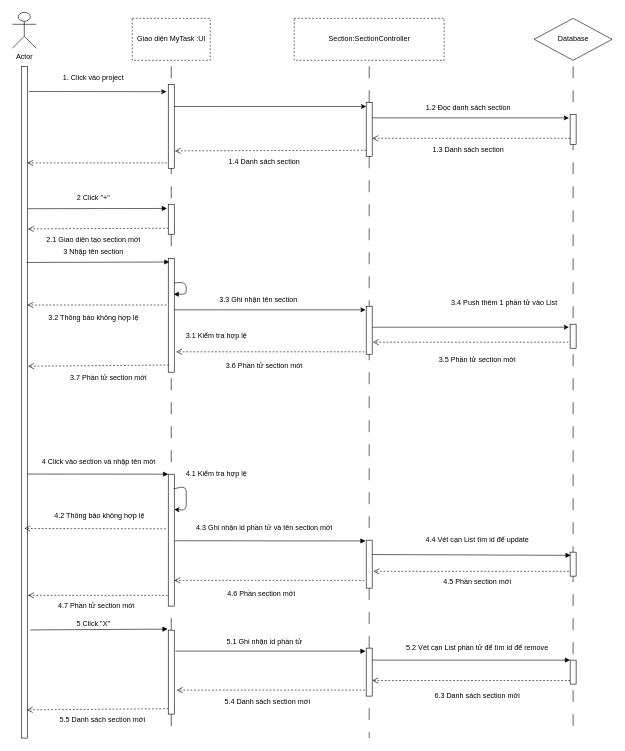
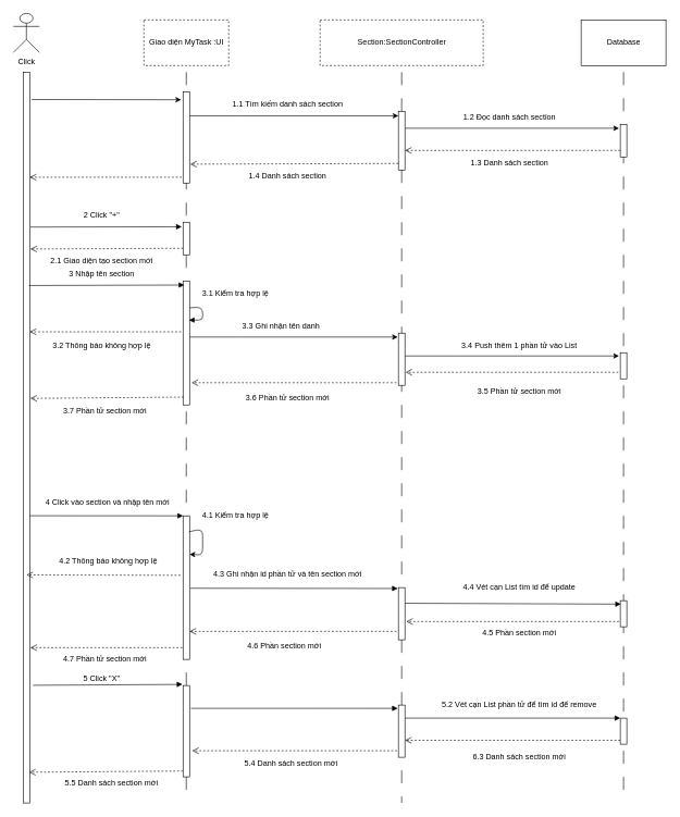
  <mxCell id="0" />
  <mxCell id="1" parent="0" />
- <mxCell id="2" value="Actor" style="shape=umlActor;verticalLabelPosition=bottom;verticalAlign=top;html=1;outlineConnect=0;" parent="1" vertex="1"><mxGeometry x="20" y="20" width="40" height="60" as="geometry" /></mxCell>
+ <mxCell id="2" value="Click" style="shape=umlActor;verticalLabelPosition=bottom;verticalAlign=top;html=1;outlineConnect=0;" parent="1" vertex="1"><mxGeometry x="20" y="20" width="40" height="60" as="geometry" /></mxCell>
  <mxCell id="3" value="" style="html=1;points=[];perimeter=orthogonalPerimeter;" parent="1" vertex="1"><mxGeometry x="35" y="110" width="10" height="1120" as="geometry" /></mxCell>
  <mxCell id="4" value="Giao diện MyTask :UI" style="html=1;dashed=1;" parent="1" vertex="1"><mxGeometry x="220" y="30" width="130" height="70" as="geometry" /></mxCell>
  <mxCell id="5" value="Section:SectionController" style="html=1;dashed=1;" parent="1" vertex="1"><mxGeometry x="490" y="30" width="250" height="70" as="geometry" /></mxCell>
- <mxCell id="6" value="Database" style="rhombus;html=1;" parent="1" vertex="1"><mxGeometry x="890" y="30" width="130" height="70" as="geometry" /></mxCell>
+ <mxCell id="6" value="Database" style="html=1;" parent="1" vertex="1"><mxGeometry x="890" y="30" width="130" height="70" as="geometry" /></mxCell>
  <mxCell id="7" value="" style="endArrow=classic;html=1;entryX=-0.3;entryY=0.088;entryDx=0;entryDy=0;entryPerimeter=0;" parent="1" target="10" edge="1"><mxGeometry width="50" height="50" relative="1" as="geometry"><mxPoint x="48" y="152" as="sourcePoint" /><mxPoint x="280" y="137" as="targetPoint" /><Array as="points" /></mxGeometry></mxCell>
  <mxCell id="8" value="" style="line;strokeWidth=1;direction=south;html=1;dashed=1;dashPattern=20 20;" parent="1" vertex="1"><mxGeometry x="280" y="110" width="10" height="1120" as="geometry" /></mxCell>
  <mxCell id="9" style="edgeStyle=orthogonalEdgeStyle;rounded=0;orthogonalLoop=1;jettySize=auto;html=1;entryX=0;entryY=0.078;entryDx=0;entryDy=0;entryPerimeter=0;" parent="1" source="10" target="13" edge="1"><mxGeometry relative="1" as="geometry"><Array as="points"><mxPoint x="370" y="177" /><mxPoint x="370" y="177" /></Array></mxGeometry></mxCell>
  <mxCell id="10" value="" style="html=1;points=[];perimeter=orthogonalPerimeter;" parent="1" vertex="1"><mxGeometry x="280" y="140" width="10" height="140" as="geometry" /></mxCell>
- <mxCell id="11" value="1. Click vào project" style="text;html=1;align=center;verticalAlign=middle;resizable=0;points=[];autosize=1;" parent="1" vertex="1"><mxGeometry x="95" y="120" width="120" height="20" as="geometry" /></mxCell>
  <mxCell id="12" style="edgeStyle=orthogonalEdgeStyle;rounded=0;orthogonalLoop=1;jettySize=auto;html=1;entryX=-0.2;entryY=0.12;entryDx=0;entryDy=0;entryPerimeter=0;" parent="1" source="13" target="17" edge="1"><mxGeometry relative="1" as="geometry"><Array as="points"><mxPoint x="710" y="196" /><mxPoint x="710" y="196" /></Array></mxGeometry></mxCell>
  <mxCell id="13" value="" style="html=1;points=[];perimeter=orthogonalPerimeter;" parent="1" vertex="1"><mxGeometry x="610" y="170" width="10" height="90" as="geometry" /></mxCell>
+ <mxCell id="14" value="1.1 Tìm kiếm danh sách section" style="text;html=1;align=center;verticalAlign=middle;resizable=0;points=[];autosize=1;" parent="1" vertex="1"><mxGeometry x="345" y="150" width="190" height="20" as="geometry" /></mxCell>
  <mxCell id="15" value="" style="line;strokeWidth=1;direction=south;html=1;dashed=1;dashPattern=20 20;" parent="1" vertex="1"><mxGeometry x="610" y="110" width="10" height="60" as="geometry" /></mxCell>
  <mxCell id="16" value="" style="line;strokeWidth=1;direction=south;html=1;dashed=1;dashPattern=20 20;" parent="1" vertex="1"><mxGeometry x="950" y="110" width="10" height="1120" as="geometry" /></mxCell>
  <mxCell id="17" value="" style="html=1;points=[];perimeter=orthogonalPerimeter;" parent="1" vertex="1"><mxGeometry x="950" y="190" width="10" height="50" as="geometry" /></mxCell>
  <mxCell id="18" value="1.2 Đọc danh sách section" style="text;html=1;align=center;verticalAlign=middle;resizable=0;points=[];autosize=1;" parent="1" vertex="1"><mxGeometry x="700" y="170" width="160" height="20" as="geometry" /></mxCell>
  <mxCell id="19" value="1.3 Danh sách section" style="text;html=1;align=center;verticalAlign=middle;resizable=0;points=[];autosize=1;" parent="1" vertex="1"><mxGeometry x="715" y="240" width="130" height="20" as="geometry" /></mxCell>
  <mxCell id="20" value="1.4 Danh sách section" style="text;html=1;align=center;verticalAlign=middle;resizable=0;points=[];autosize=1;" parent="1" vertex="1"><mxGeometry x="375" y="260" width="130" height="20" as="geometry" /></mxCell>
  <mxCell id="21" value="" style="html=1;verticalAlign=bottom;endArrow=open;dashed=1;endSize=8;exitX=0;exitY=0.8;exitDx=0;exitDy=0;exitPerimeter=0;entryX=1;entryY=0.667;entryDx=0;entryDy=0;entryPerimeter=0;" parent="1" source="17" target="13" edge="1"><mxGeometry relative="1" as="geometry"><mxPoint x="710" y="210" as="sourcePoint" /><mxPoint x="630" y="210" as="targetPoint" /></mxGeometry></mxCell>
  <mxCell id="22" value="" style="html=1;verticalAlign=bottom;endArrow=open;dashed=1;endSize=8;exitX=0;exitY=0.889;exitDx=0;exitDy=0;exitPerimeter=0;entryX=1.1;entryY=0.793;entryDx=0;entryDy=0;entryPerimeter=0;" parent="1" source="13" target="10" edge="1"><mxGeometry relative="1" as="geometry"><mxPoint x="420" y="210" as="sourcePoint" /><mxPoint x="340" y="210" as="targetPoint" /></mxGeometry></mxCell>
  <mxCell id="23" value="" style="html=1;verticalAlign=bottom;endArrow=open;dashed=1;endSize=8;exitX=-0.2;exitY=0.936;exitDx=0;exitDy=0;exitPerimeter=0;" parent="1" source="10" target="3" edge="1"><mxGeometry relative="1" as="geometry"><mxPoint x="420" y="210" as="sourcePoint" /><mxPoint x="340" y="210" as="targetPoint" /></mxGeometry></mxCell>
  <mxCell id="24" value="" style="html=1;verticalAlign=bottom;endArrow=block;entryX=-0.2;entryY=0.14;entryDx=0;entryDy=0;entryPerimeter=0;exitX=1.1;exitY=0.212;exitDx=0;exitDy=0;exitPerimeter=0;" parent="1" source="3" target="25" edge="1"><mxGeometry width="80" relative="1" as="geometry"><mxPoint x="46" y="390" as="sourcePoint" /><mxPoint x="230" y="351" as="targetPoint" /></mxGeometry></mxCell>
  <mxCell id="25" value="" style="html=1;points=[];perimeter=orthogonalPerimeter;" parent="1" vertex="1"><mxGeometry x="280" y="340" width="10" height="50" as="geometry" /></mxCell>
  <mxCell id="26" value="2 Click &quot;+&quot;" style="text;html=1;align=center;verticalAlign=middle;resizable=0;points=[];autosize=1;" parent="1" vertex="1"><mxGeometry x="120" y="320" width="70" height="20" as="geometry" /></mxCell>
  <mxCell id="27" value="" style="line;strokeWidth=1;direction=south;html=1;dashed=1;dashPattern=20 20;" parent="1" vertex="1"><mxGeometry x="610" y="260" width="10" height="970" as="geometry" /></mxCell>
  <mxCell id="28" style="edgeStyle=orthogonalEdgeStyle;rounded=0;orthogonalLoop=1;jettySize=auto;html=1;entryX=-0.1;entryY=0.075;entryDx=0;entryDy=0;entryPerimeter=0;" parent="1" source="29" target="35" edge="1"><mxGeometry relative="1" as="geometry"><Array as="points"><mxPoint x="370" y="516" /><mxPoint x="370" y="516" /></Array></mxGeometry></mxCell>
  <mxCell id="29" value="" style="html=1;points=[];perimeter=orthogonalPerimeter;" parent="1" vertex="1"><mxGeometry x="280" y="430" width="10" height="190" as="geometry" /></mxCell>
  <mxCell id="30" value="" style="html=1;verticalAlign=bottom;endArrow=open;dashed=1;endSize=8;exitX=0;exitY=0.8;exitDx=0;exitDy=0;exitPerimeter=0;entryX=1.1;entryY=0.242;entryDx=0;entryDy=0;entryPerimeter=0;" parent="1" source="25" target="3" edge="1"><mxGeometry relative="1" as="geometry"><mxPoint x="300" y="290" as="sourcePoint" /><mxPoint x="50" y="380" as="targetPoint" /></mxGeometry></mxCell>
  <mxCell id="31" value="2.1 Giao diện tạo section mới" style="text;html=1;align=center;verticalAlign=middle;resizable=0;points=[];autosize=1;" parent="1" vertex="1"><mxGeometry x="70" y="390" width="170" height="20" as="geometry" /></mxCell>
  <mxCell id="32" value="" style="html=1;verticalAlign=bottom;endArrow=block;entryX=0.2;entryY=0.033;entryDx=0;entryDy=0;entryPerimeter=0;exitX=0.9;exitY=0.292;exitDx=0;exitDy=0;exitPerimeter=0;" parent="1" source="3" target="29" edge="1"><mxGeometry width="80" relative="1" as="geometry"><mxPoint x="45" y="432" as="sourcePoint" /><mxPoint x="370" y="380" as="targetPoint" /></mxGeometry></mxCell>
  <mxCell id="33" value="3 Nhập tên section" style="text;html=1;align=center;verticalAlign=middle;resizable=0;points=[];autosize=1;" parent="1" vertex="1"><mxGeometry x="95" y="410" width="120" height="20" as="geometry" /></mxCell>
  <mxCell id="34" style="edgeStyle=orthogonalEdgeStyle;rounded=0;orthogonalLoop=1;jettySize=auto;html=1;entryX=-0.2;entryY=0.125;entryDx=0;entryDy=0;entryPerimeter=0;" parent="1" source="35" target="41" edge="1"><mxGeometry relative="1" as="geometry"><Array as="points"><mxPoint x="700" y="545" /><mxPoint x="700" y="545" /></Array></mxGeometry></mxCell>
  <mxCell id="35" value="" style="html=1;points=[];perimeter=orthogonalPerimeter;" parent="1" vertex="1"><mxGeometry x="610" y="510" width="10" height="80" as="geometry" /></mxCell>
- <mxCell id="36" value="3.1 Kiểm tra hợp lệ" style="text;html=1;align=center;verticalAlign=middle;resizable=0;points=[];autosize=1;" parent="1" vertex="1"><mxGeometry x="300" y="550" width="120" height="20" as="geometry" /></mxCell>
+ <mxCell id="36" value="3.1 Kiểm tra hợp lệ" style="text;html=1;align=center;verticalAlign=middle;resizable=0;points=[];autosize=1;" parent="1" vertex="1"><mxGeometry x="300" y="440" width="120" height="20" as="geometry" /></mxCell>
  <mxCell id="37" value="" style="html=1;verticalAlign=bottom;endArrow=block;exitX=1;exitY=0.217;exitDx=0;exitDy=0;exitPerimeter=0;" parent="1" source="29" edge="1"><mxGeometry width="80" relative="1" as="geometry"><mxPoint x="500" y="450" as="sourcePoint" /><mxPoint x="289" y="490" as="targetPoint" /><Array as="points"><mxPoint x="310" y="470" /><mxPoint x="310" y="490" /></Array></mxGeometry></mxCell>
  <mxCell id="38" value="" style="html=1;verticalAlign=bottom;endArrow=open;dashed=1;endSize=8;" parent="1" target="3" edge="1"><mxGeometry relative="1" as="geometry"><mxPoint x="277" y="508" as="sourcePoint" /><mxPoint x="390" y="520" as="targetPoint" /></mxGeometry></mxCell>
  <mxCell id="39" value="3.2 Thông báo không hợp lệ" style="text;html=1;align=center;verticalAlign=middle;resizable=0;points=[];autosize=1;" parent="1" vertex="1"><mxGeometry x="70" y="520" width="170" height="20" as="geometry" /></mxCell>
- <mxCell id="40" value="3.3 Ghi nhận tên section" style="text;html=1;align=center;verticalAlign=middle;resizable=0;points=[];autosize=1;" parent="1" vertex="1"><mxGeometry x="355" y="490" width="150" height="20" as="geometry" /></mxCell>
+ <mxCell id="40" value="3.3 Ghi nhận tên danh" style="text;html=1;align=center;verticalAlign=middle;resizable=0;points=[];autosize=1;" parent="1" vertex="1"><mxGeometry x="355" y="490" width="150" height="20" as="geometry" /></mxCell>
  <mxCell id="41" value="" style="html=1;points=[];perimeter=orthogonalPerimeter;" parent="1" vertex="1"><mxGeometry x="950" y="540" width="10" height="40" as="geometry" /></mxCell>
- <mxCell id="42" value="3.4 Push thêm 1 phần tử vào List" style="text;html=1;align=center;verticalAlign=middle;resizable=0;points=[];autosize=1;" parent="1" vertex="1"><mxGeometry x="745" y="495" width="190" height="20" as="geometry" /></mxCell>
+ <mxCell id="42" value="3.4 Push thêm 1 phần tử vào List" style="text;html=1;align=center;verticalAlign=middle;resizable=0;points=[];autosize=1;" parent="1" vertex="1"><mxGeometry x="700" y="520" width="190" height="20" as="geometry" /></mxCell>
  <mxCell id="43" value="" style="html=1;verticalAlign=bottom;endArrow=open;dashed=1;endSize=8;exitX=0.1;exitY=0.937;exitDx=0;exitDy=0;exitPerimeter=0;" parent="1" source="29" edge="1"><mxGeometry relative="1" as="geometry"><mxPoint x="279" y="600" as="sourcePoint" /><mxPoint x="46" y="610" as="targetPoint" /></mxGeometry></mxCell>
  <mxCell id="44" value="" style="html=1;verticalAlign=bottom;endArrow=block;exitX=1;exitY=0.607;exitDx=0;exitDy=0;exitPerimeter=0;" parent="1" source="3" target="45" edge="1"><mxGeometry width="80" relative="1" as="geometry"><mxPoint x="140" y="700" as="sourcePoint" /><mxPoint x="210" y="790" as="targetPoint" /></mxGeometry></mxCell>
  <mxCell id="45" value="" style="html=1;points=[];perimeter=orthogonalPerimeter;" parent="1" vertex="1"><mxGeometry x="280" y="790" width="10" height="220" as="geometry" /></mxCell>
  <mxCell id="46" value="4 Click vào section và nhập tên mới" style="text;html=1;align=center;verticalAlign=middle;resizable=0;points=[];autosize=1;" parent="1" vertex="1"><mxGeometry x="64" y="760" width="200" height="20" as="geometry" /></mxCell>
  <mxCell id="47" value="" style="endArrow=classic;html=1;exitX=0.9;exitY=0.111;exitDx=0;exitDy=0;exitPerimeter=0;entryX=1;entryY=0.268;entryDx=0;entryDy=0;entryPerimeter=0;" parent="1" source="45" target="45" edge="1"><mxGeometry width="50" height="50" relative="1" as="geometry"><mxPoint x="160" y="860" as="sourcePoint" /><mxPoint x="210" y="810" as="targetPoint" /><Array as="points"><mxPoint x="310" y="810" /><mxPoint x="310" y="850" /></Array></mxGeometry></mxCell>
  <mxCell id="48" value="4.1 Kiểm tra hợp lệ" style="text;html=1;align=center;verticalAlign=middle;resizable=0;points=[];autosize=1;" parent="1" vertex="1"><mxGeometry x="300" y="780" width="120" height="20" as="geometry" /></mxCell>
  <mxCell id="49" value="" style="html=1;verticalAlign=bottom;endArrow=open;dashed=1;endSize=8;exitX=-0.4;exitY=0.414;exitDx=0;exitDy=0;exitPerimeter=0;entryX=0.5;entryY=0.688;entryDx=0;entryDy=0;entryPerimeter=0;" parent="1" source="45" target="3" edge="1"><mxGeometry relative="1" as="geometry"><mxPoint x="220" y="840" as="sourcePoint" /><mxPoint x="140" y="840" as="targetPoint" /></mxGeometry></mxCell>
  <mxCell id="50" value="4.2 Thông báo không hợp lệ" style="text;html=1;align=center;verticalAlign=middle;resizable=0;points=[];autosize=1;" parent="1" vertex="1"><mxGeometry x="80" y="850" width="170" height="20" as="geometry" /></mxCell>
  <mxCell id="51" value="" style="html=1;verticalAlign=bottom;endArrow=block;entryX=-0.1;entryY=0.017;entryDx=0;entryDy=0;entryPerimeter=0;" parent="1" target="53" edge="1"><mxGeometry width="80" relative="1" as="geometry"><mxPoint x="291" y="901" as="sourcePoint" /><mxPoint x="540" y="910" as="targetPoint" /></mxGeometry></mxCell>
  <mxCell id="52" value="4.3 Ghi nhận id phần tử và  tên section mới" style="text;html=1;align=center;verticalAlign=middle;resizable=0;points=[];autosize=1;" parent="1" vertex="1"><mxGeometry x="320" y="870" width="240" height="20" as="geometry" /></mxCell>
  <mxCell id="53" value="" style="html=1;points=[];perimeter=orthogonalPerimeter;" parent="1" vertex="1"><mxGeometry x="610" y="900" width="10" height="80" as="geometry" /></mxCell>
  <mxCell id="54" value="" style="html=1;points=[];perimeter=orthogonalPerimeter;" parent="1" vertex="1"><mxGeometry x="950" y="920" width="10" height="40" as="geometry" /></mxCell>
  <mxCell id="55" value="" style="html=1;verticalAlign=bottom;endArrow=block;entryX=0.1;entryY=0.133;entryDx=0;entryDy=0;entryPerimeter=0;" parent="1" target="54" edge="1"><mxGeometry width="80" relative="1" as="geometry"><mxPoint x="620" y="924" as="sourcePoint" /><mxPoint x="650" y="920" as="targetPoint" /></mxGeometry></mxCell>
  <mxCell id="56" value="4.4 Vét cạn List tìm id để update" style="text;html=1;align=center;verticalAlign=middle;resizable=0;points=[];autosize=1;" parent="1" vertex="1"><mxGeometry x="700" y="890" width="190" height="20" as="geometry" /></mxCell>
  <mxCell id="57" value="" style="html=1;verticalAlign=bottom;endArrow=open;dashed=1;endSize=8;" parent="1" edge="1"><mxGeometry relative="1" as="geometry"><mxPoint x="279" y="992" as="sourcePoint" /><mxPoint x="46" y="992" as="targetPoint" /></mxGeometry></mxCell>
  <mxCell id="58" value="4.7 Phần tử section mới" style="text;html=1;align=center;verticalAlign=middle;resizable=0;points=[];autosize=1;" parent="1" vertex="1"><mxGeometry x="90" y="1000" width="140" height="20" as="geometry" /></mxCell>
  <mxCell id="59" value="" style="html=1;verticalAlign=bottom;endArrow=block;exitX=1.5;exitY=0.839;exitDx=0;exitDy=0;exitPerimeter=0;entryX=-0.1;entryY=-0.012;entryDx=0;entryDy=0;entryPerimeter=0;" parent="1" source="3" target="61" edge="1"><mxGeometry width="80" relative="1" as="geometry"><mxPoint x="180" y="1050" as="sourcePoint" /><mxPoint x="220" y="1050" as="targetPoint" /></mxGeometry></mxCell>
  <mxCell id="60" value="5 Click &quot;X&quot;" style="text;html=1;align=center;verticalAlign=middle;resizable=0;points=[];autosize=1;" parent="1" vertex="1"><mxGeometry x="120" y="1030" width="70" height="20" as="geometry" /></mxCell>
  <mxCell id="61" value="" style="html=1;points=[];perimeter=orthogonalPerimeter;" parent="1" vertex="1"><mxGeometry x="280" y="1050" width="10" height="140" as="geometry" /></mxCell>
  <mxCell id="62" value="" style="html=1;verticalAlign=bottom;endArrow=open;dashed=1;endSize=8;exitX=-0.3;exitY=0.75;exitDx=0;exitDy=0;exitPerimeter=0;" parent="1" source="41" edge="1"><mxGeometry relative="1" as="geometry"><mxPoint x="730" y="600" as="sourcePoint" /><mxPoint x="621" y="570" as="targetPoint" /></mxGeometry></mxCell>
  <mxCell id="63" value="3.5 Phần tử section mới" style="text;html=1;align=center;verticalAlign=middle;resizable=0;points=[];autosize=1;" parent="1" vertex="1"><mxGeometry x="725" y="590" width="140" height="20" as="geometry" /></mxCell>
  <mxCell id="64" value="" style="html=1;verticalAlign=bottom;endArrow=open;dashed=1;endSize=8;exitX=-0.3;exitY=0.95;exitDx=0;exitDy=0;exitPerimeter=0;" parent="1" source="35" edge="1"><mxGeometry relative="1" as="geometry"><mxPoint x="460" y="600" as="sourcePoint" /><mxPoint x="293" y="586" as="targetPoint" /></mxGeometry></mxCell>
  <mxCell id="65" value="3.6 Phần tử section mới" style="text;html=1;align=center;verticalAlign=middle;resizable=0;points=[];autosize=1;" parent="1" vertex="1"><mxGeometry x="370" y="600" width="140" height="20" as="geometry" /></mxCell>
- <mxCell id="66" value="3.7 Phần tử section mới" style="text;html=1;align=center;verticalAlign=middle;resizable=0;points=[];autosize=1;" parent="1" vertex="1"><mxGeometry x="110" y="620" width="140" height="20" as="geometry" /></mxCell>
+ <mxCell id="66" value="3.7 Phần tử section mới" style="text;html=1;align=center;verticalAlign=middle;resizable=0;points=[];autosize=1;" parent="1" vertex="1"><mxGeometry x="90" y="620" width="140" height="20" as="geometry" /></mxCell>
  <mxCell id="67" value="" style="html=1;verticalAlign=bottom;endArrow=open;dashed=1;endSize=8;" parent="1" edge="1"><mxGeometry relative="1" as="geometry"><mxPoint x="948" y="952" as="sourcePoint" /><mxPoint x="622" y="952" as="targetPoint" /><Array as="points" /></mxGeometry></mxCell>
  <mxCell id="68" value="4.5 Phần section mới" style="text;html=1;align=center;verticalAlign=middle;resizable=0;points=[];autosize=1;" parent="1" vertex="1"><mxGeometry x="730" y="960" width="130" height="20" as="geometry" /></mxCell>
  <mxCell id="69" value="" style="html=1;verticalAlign=bottom;endArrow=open;dashed=1;endSize=8;exitX=-0.3;exitY=0.838;exitDx=0;exitDy=0;exitPerimeter=0;entryX=1;entryY=0.805;entryDx=0;entryDy=0;entryPerimeter=0;" parent="1" source="53" target="45" edge="1"><mxGeometry relative="1" as="geometry"><mxPoint x="510" y="920" as="sourcePoint" /><mxPoint x="430" y="920" as="targetPoint" /></mxGeometry></mxCell>
  <mxCell id="70" value="4.6 Phần section mới" style="text;html=1;align=center;verticalAlign=middle;resizable=0;points=[];autosize=1;" parent="1" vertex="1"><mxGeometry x="370" y="980" width="130" height="20" as="geometry" /></mxCell>
  <mxCell id="71" value="" style="html=1;verticalAlign=bottom;endArrow=block;entryX=-0.1;entryY=0.063;entryDx=0;entryDy=0;entryPerimeter=0;" parent="1" target="73" edge="1"><mxGeometry width="80" relative="1" as="geometry"><mxPoint x="292" y="1085" as="sourcePoint" /><mxPoint x="470" y="1079" as="targetPoint" /></mxGeometry></mxCell>
- <mxCell id="72" value="5.1 Ghi nhận id phần tử" style="text;html=1;align=center;verticalAlign=middle;resizable=0;points=[];autosize=1;" parent="1" vertex="1"><mxGeometry x="370" y="1060" width="140" height="20" as="geometry" /></mxCell>
  <mxCell id="73" value="" style="html=1;points=[];perimeter=orthogonalPerimeter;" parent="1" vertex="1"><mxGeometry x="610" y="1080" width="10" height="80" as="geometry" /></mxCell>
  <mxCell id="74" value="" style="html=1;verticalAlign=bottom;endArrow=block;exitX=1;exitY=0.25;exitDx=0;exitDy=0;exitPerimeter=0;" parent="1" source="73" target="75" edge="1"><mxGeometry width="80" relative="1" as="geometry"><mxPoint x="550" y="1200" as="sourcePoint" /><mxPoint x="790" y="1100" as="targetPoint" /></mxGeometry></mxCell>
  <mxCell id="75" value="" style="html=1;points=[];perimeter=orthogonalPerimeter;" parent="1" vertex="1"><mxGeometry x="950" y="1100" width="10" height="40" as="geometry" /></mxCell>
  <mxCell id="76" value="5.2 Vét cạn List phần tử để tìm id để remove" style="text;html=1;align=center;verticalAlign=middle;resizable=0;points=[];autosize=1;" parent="1" vertex="1"><mxGeometry x="670" y="1070" width="250" height="20" as="geometry" /></mxCell>
  <mxCell id="77" value="" style="html=1;verticalAlign=bottom;endArrow=open;dashed=1;endSize=8;entryX=1;entryY=0.675;entryDx=0;entryDy=0;entryPerimeter=0;" parent="1" target="73" edge="1"><mxGeometry relative="1" as="geometry"><mxPoint x="950" y="1134" as="sourcePoint" /><mxPoint x="619" y="1129" as="targetPoint" /></mxGeometry></mxCell>
  <mxCell id="78" value="6.3 Danh sách section mới" style="text;html=1;align=center;verticalAlign=middle;resizable=0;points=[];autosize=1;" parent="1" vertex="1"><mxGeometry x="715" y="1150" width="160" height="20" as="geometry" /></mxCell>
  <mxCell id="79" value="" style="html=1;verticalAlign=bottom;endArrow=open;dashed=1;endSize=8;exitX=-0.2;exitY=0.875;exitDx=0;exitDy=0;exitPerimeter=0;" parent="1" source="73" edge="1"><mxGeometry relative="1" as="geometry"><mxPoint x="490" y="1140" as="sourcePoint" /><mxPoint x="294" y="1150" as="targetPoint" /></mxGeometry></mxCell>
  <mxCell id="80" value="5.4 Danh sách section mới" style="text;html=1;align=center;verticalAlign=middle;resizable=0;points=[];autosize=1;" parent="1" vertex="1"><mxGeometry x="365" y="1160" width="160" height="20" as="geometry" /></mxCell>
  <mxCell id="81" value="" style="html=1;verticalAlign=bottom;endArrow=open;dashed=1;endSize=8;entryX=0.9;entryY=0.958;entryDx=0;entryDy=0;entryPerimeter=0;exitX=0;exitY=0.936;exitDx=0;exitDy=0;exitPerimeter=0;" parent="1" source="61" target="3" edge="1"><mxGeometry relative="1" as="geometry"><mxPoint x="320" y="1140" as="sourcePoint" /><mxPoint x="240" y="1140" as="targetPoint" /></mxGeometry></mxCell>
  <mxCell id="82" value="5.5 Danh sách section mới" style="text;html=1;align=center;verticalAlign=middle;resizable=0;points=[];autosize=1;" parent="1" vertex="1"><mxGeometry x="90" y="1190" width="160" height="20" as="geometry" /></mxCell>
